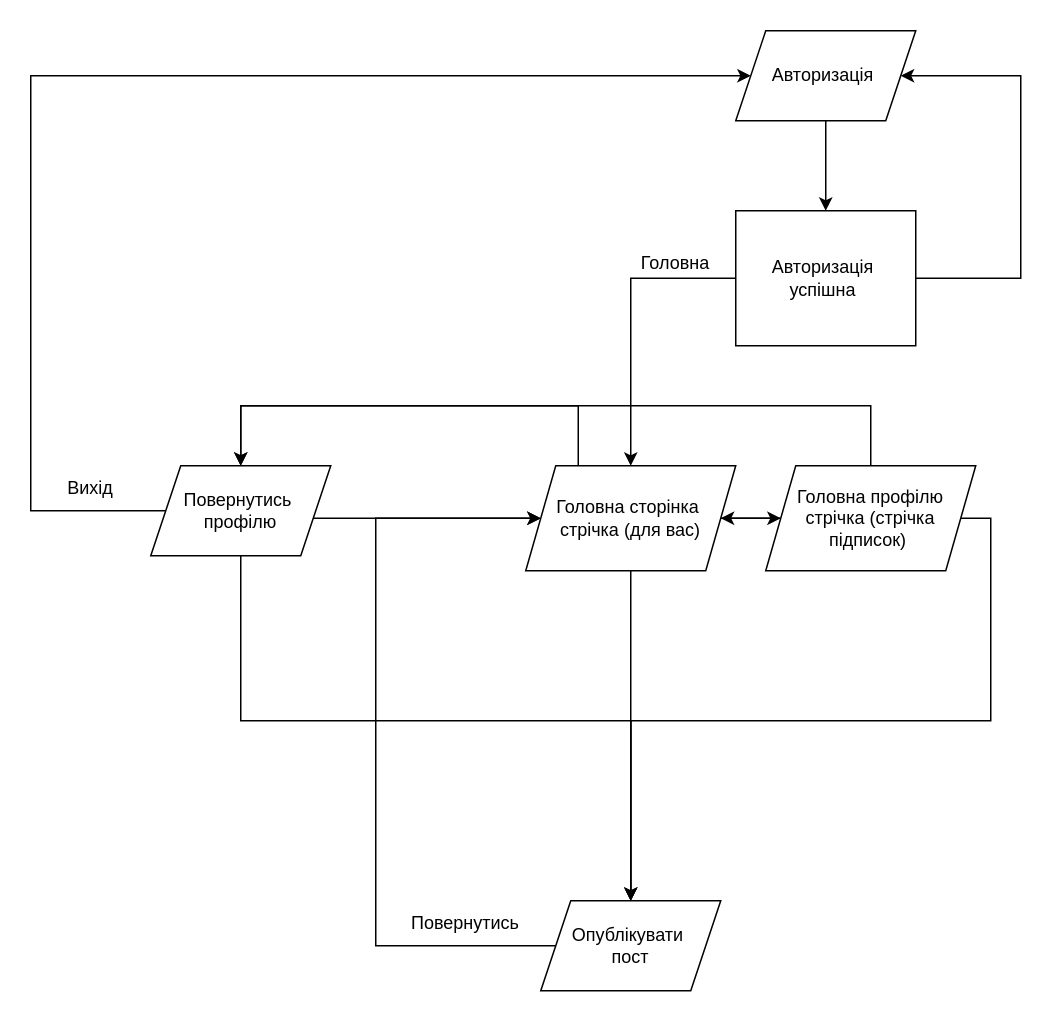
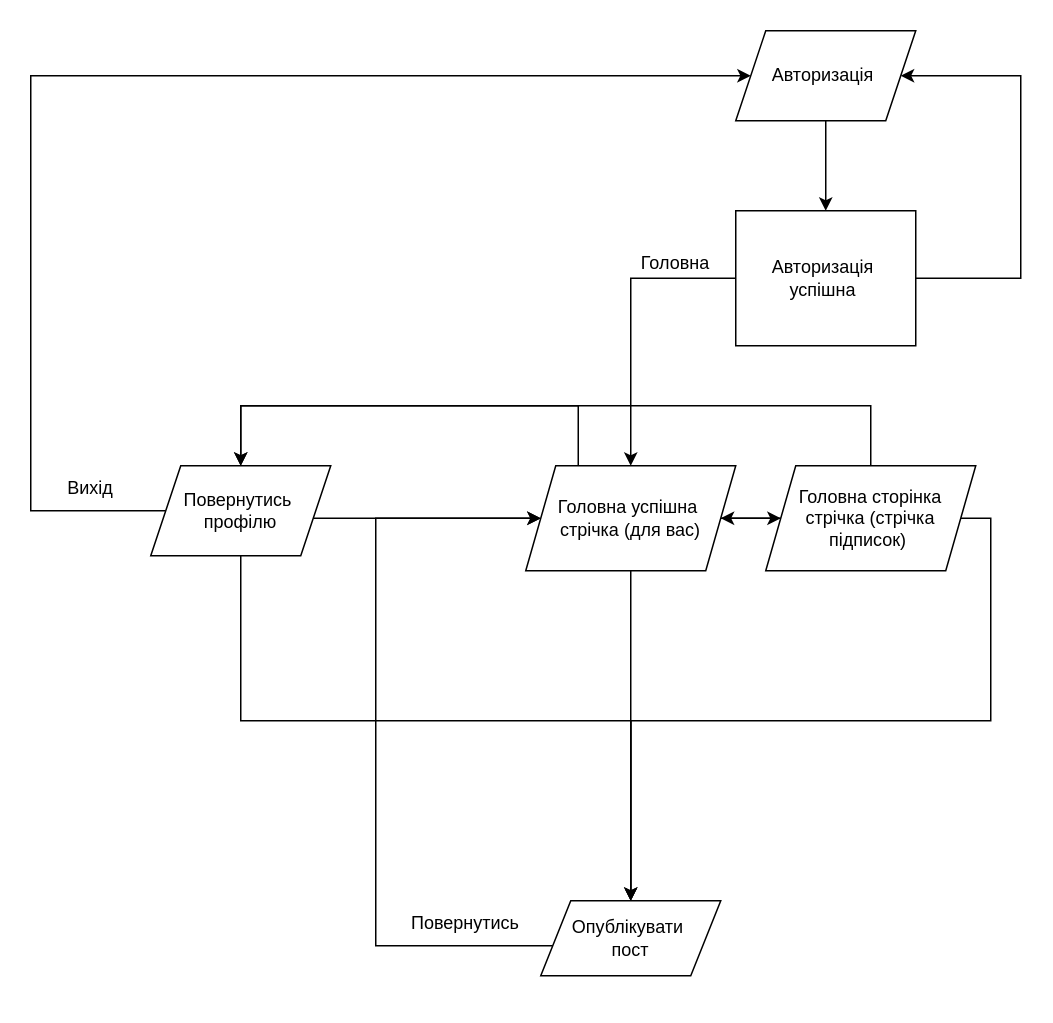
  <mxCell id="0" />
  <mxCell id="1" parent="0" />
  <mxCell id="2" style="edgeStyle=orthogonalEdgeStyle;rounded=0;orthogonalLoop=1;jettySize=auto;html=1;entryX=1;entryY=0.5;entryDx=0;entryDy=0;exitX=1;exitY=0.5;exitDx=0;exitDy=0;" edge="1" parent="1" source="4" target="6"><mxGeometry relative="1" as="geometry"><mxPoint x="690" y="80" as="targetPoint" /><mxPoint x="640" y="185" as="sourcePoint" /><Array as="points"><mxPoint x="680" y="185" /><mxPoint x="680" y="50" /></Array></mxGeometry></mxCell>
  <mxCell id="3" style="edgeStyle=orthogonalEdgeStyle;rounded=0;orthogonalLoop=1;jettySize=auto;html=1;entryX=0.5;entryY=0;entryDx=0;entryDy=0;" edge="1" parent="1" source="4" target="10"><mxGeometry relative="1" as="geometry"><Array as="points"><mxPoint x="420" y="185" /></Array></mxGeometry></mxCell>
  <mxCell id="4" value="Авторизація&amp;nbsp;&lt;br&gt;успішна&amp;nbsp;" style="whiteSpace=wrap;html=1;rounded=0;" vertex="1" parent="1"><mxGeometry x="490" y="140" width="120" height="90" as="geometry" /></mxCell>
  <mxCell id="5" style="edgeStyle=orthogonalEdgeStyle;rounded=0;orthogonalLoop=1;jettySize=auto;html=1;" edge="1" parent="1" source="6" target="4"><mxGeometry relative="1" as="geometry" /></mxCell>
  <mxCell id="6" value="Авторизація&amp;nbsp;" style="shape=parallelogram;perimeter=parallelogramPerimeter;whiteSpace=wrap;html=1;fixedSize=1;" vertex="1" parent="1"><mxGeometry x="490" y="20" width="120" height="60" as="geometry" /></mxCell>
  <mxCell id="7" style="edgeStyle=orthogonalEdgeStyle;rounded=0;orthogonalLoop=1;jettySize=auto;html=1;" edge="1" parent="1" source="10" target="13"><mxGeometry relative="1" as="geometry" /></mxCell>
  <mxCell id="8" style="edgeStyle=orthogonalEdgeStyle;rounded=0;orthogonalLoop=1;jettySize=auto;html=1;entryX=0;entryY=0.5;entryDx=0;entryDy=0;" edge="1" parent="1" source="10" target="17"><mxGeometry relative="1" as="geometry" /></mxCell>
  <mxCell id="9" style="edgeStyle=orthogonalEdgeStyle;rounded=0;orthogonalLoop=1;jettySize=auto;html=1;exitX=0.25;exitY=0;exitDx=0;exitDy=0;entryX=0.5;entryY=0;entryDx=0;entryDy=0;" edge="1" parent="1" source="10" target="22"><mxGeometry relative="1" as="geometry"><Array as="points"><mxPoint x="385" y="270" /><mxPoint x="160" y="270" /></Array></mxGeometry></mxCell>
- <mxCell id="10" value="Головна сторінка&amp;nbsp;&lt;br&gt;стрічка (для вас)" style="shape=parallelogram;perimeter=parallelogramPerimeter;whiteSpace=wrap;html=1;fixedSize=1;" vertex="1" parent="1"><mxGeometry x="350" y="310" width="140" height="70" as="geometry" /></mxCell>
+ <mxCell id="10" value="Головна успішна&amp;nbsp;&lt;br&gt;стрічка (для вас)" style="shape=parallelogram;perimeter=parallelogramPerimeter;whiteSpace=wrap;html=1;fixedSize=1;" vertex="1" parent="1"><mxGeometry x="350" y="310" width="140" height="70" as="geometry" /></mxCell>
  <mxCell id="11" value="Головна" style="text;html=1;strokeColor=none;fillColor=none;align=center;verticalAlign=middle;whiteSpace=wrap;rounded=0;" vertex="1" parent="1"><mxGeometry x="420" y="160" width="60" height="30" as="geometry" /></mxCell>
  <mxCell id="12" style="edgeStyle=orthogonalEdgeStyle;rounded=0;orthogonalLoop=1;jettySize=auto;html=1;entryX=0;entryY=0.5;entryDx=0;entryDy=0;" edge="1" parent="1" source="13" target="10"><mxGeometry relative="1" as="geometry"><Array as="points"><mxPoint x="250" y="630" /><mxPoint x="250" y="345" /></Array></mxGeometry></mxCell>
- <mxCell id="13" value="Опублікувати&amp;nbsp;&lt;br&gt;пост" style="shape=parallelogram;perimeter=parallelogramPerimeter;whiteSpace=wrap;html=1;fixedSize=1;" vertex="1" parent="1"><mxGeometry x="360" y="600" width="120" height="60" as="geometry" /></mxCell>
+ <mxCell id="13" value="Опублікувати&amp;nbsp;&lt;br&gt;пост" style="shape=parallelogram;perimeter=parallelogramPerimeter;whiteSpace=wrap;html=1;fixedSize=1;" vertex="1" parent="1"><mxGeometry x="360" y="600" width="120" height="50" as="geometry" /></mxCell>
  <mxCell id="14" style="edgeStyle=orthogonalEdgeStyle;rounded=0;orthogonalLoop=1;jettySize=auto;html=1;entryX=0.5;entryY=0;entryDx=0;entryDy=0;endArrow=open;" edge="1" parent="1" source="17" target="13"><mxGeometry relative="1" as="geometry"><Array as="points"><mxPoint x="660" y="345" /><mxPoint x="660" y="480" /><mxPoint x="420" y="480" /></Array></mxGeometry></mxCell>
  <mxCell id="15" style="edgeStyle=orthogonalEdgeStyle;rounded=0;orthogonalLoop=1;jettySize=auto;html=1;entryX=0.5;entryY=0;entryDx=0;entryDy=0;" edge="1" parent="1" source="17" target="22"><mxGeometry relative="1" as="geometry"><Array as="points"><mxPoint x="580" y="270" /><mxPoint x="160" y="270" /></Array></mxGeometry></mxCell>
  <mxCell id="16" style="edgeStyle=orthogonalEdgeStyle;rounded=0;orthogonalLoop=1;jettySize=auto;html=1;entryX=1;entryY=0.5;entryDx=0;entryDy=0;" edge="1" parent="1" source="17" target="10"><mxGeometry relative="1" as="geometry" /></mxCell>
- <mxCell id="17" value="Головна профілю&lt;br&gt;стрічка (стрічка підписок)&amp;nbsp;" style="shape=parallelogram;perimeter=parallelogramPerimeter;whiteSpace=wrap;html=1;fixedSize=1;" vertex="1" parent="1"><mxGeometry x="510" y="310" width="140" height="70" as="geometry" /></mxCell>
+ <mxCell id="17" value="Головна сторінка&lt;br&gt;стрічка (стрічка підписок)&amp;nbsp;" style="shape=parallelogram;perimeter=parallelogramPerimeter;whiteSpace=wrap;html=1;fixedSize=1;" vertex="1" parent="1"><mxGeometry x="510" y="310" width="140" height="70" as="geometry" /></mxCell>
  <mxCell id="18" value="Повернутись" style="text;html=1;strokeColor=none;fillColor=none;align=center;verticalAlign=middle;whiteSpace=wrap;rounded=0;" vertex="1" parent="1"><mxGeometry x="280" y="600" width="60" height="30" as="geometry" /></mxCell>
  <mxCell id="19" style="edgeStyle=orthogonalEdgeStyle;rounded=0;orthogonalLoop=1;jettySize=auto;html=1;entryX=0.5;entryY=0;entryDx=0;entryDy=0;" edge="1" parent="1" source="22" target="13"><mxGeometry relative="1" as="geometry"><mxPoint x="160" y="580" as="targetPoint" /><Array as="points"><mxPoint x="160" y="480" /><mxPoint x="420" y="480" /></Array></mxGeometry></mxCell>
  <mxCell id="20" style="edgeStyle=orthogonalEdgeStyle;rounded=0;orthogonalLoop=1;jettySize=auto;html=1;entryX=0;entryY=0.5;entryDx=0;entryDy=0;" edge="1" parent="1" source="22" target="10"><mxGeometry relative="1" as="geometry"><Array as="points"><mxPoint x="250" y="345" /><mxPoint x="250" y="345" /></Array></mxGeometry></mxCell>
  <mxCell id="21" style="edgeStyle=orthogonalEdgeStyle;rounded=0;orthogonalLoop=1;jettySize=auto;html=1;entryX=0;entryY=0.5;entryDx=0;entryDy=0;" edge="1" parent="1" source="22" target="6"><mxGeometry relative="1" as="geometry"><mxPoint x="70" y="20" as="targetPoint" /><Array as="points"><mxPoint x="20" y="340" /><mxPoint x="20" y="50" /></Array></mxGeometry></mxCell>
  <mxCell id="22" value="Повернутись&amp;nbsp;&lt;br&gt;профілю" style="shape=parallelogram;perimeter=parallelogramPerimeter;whiteSpace=wrap;html=1;fixedSize=1;" vertex="1" parent="1"><mxGeometry x="100" y="310" width="120" height="60" as="geometry" /></mxCell>
  <mxCell id="23" value="Вихід" style="text;html=1;strokeColor=none;fillColor=none;align=center;verticalAlign=middle;whiteSpace=wrap;rounded=0;" vertex="1" parent="1"><mxGeometry x="30" y="310" width="60" height="30" as="geometry" /></mxCell>
